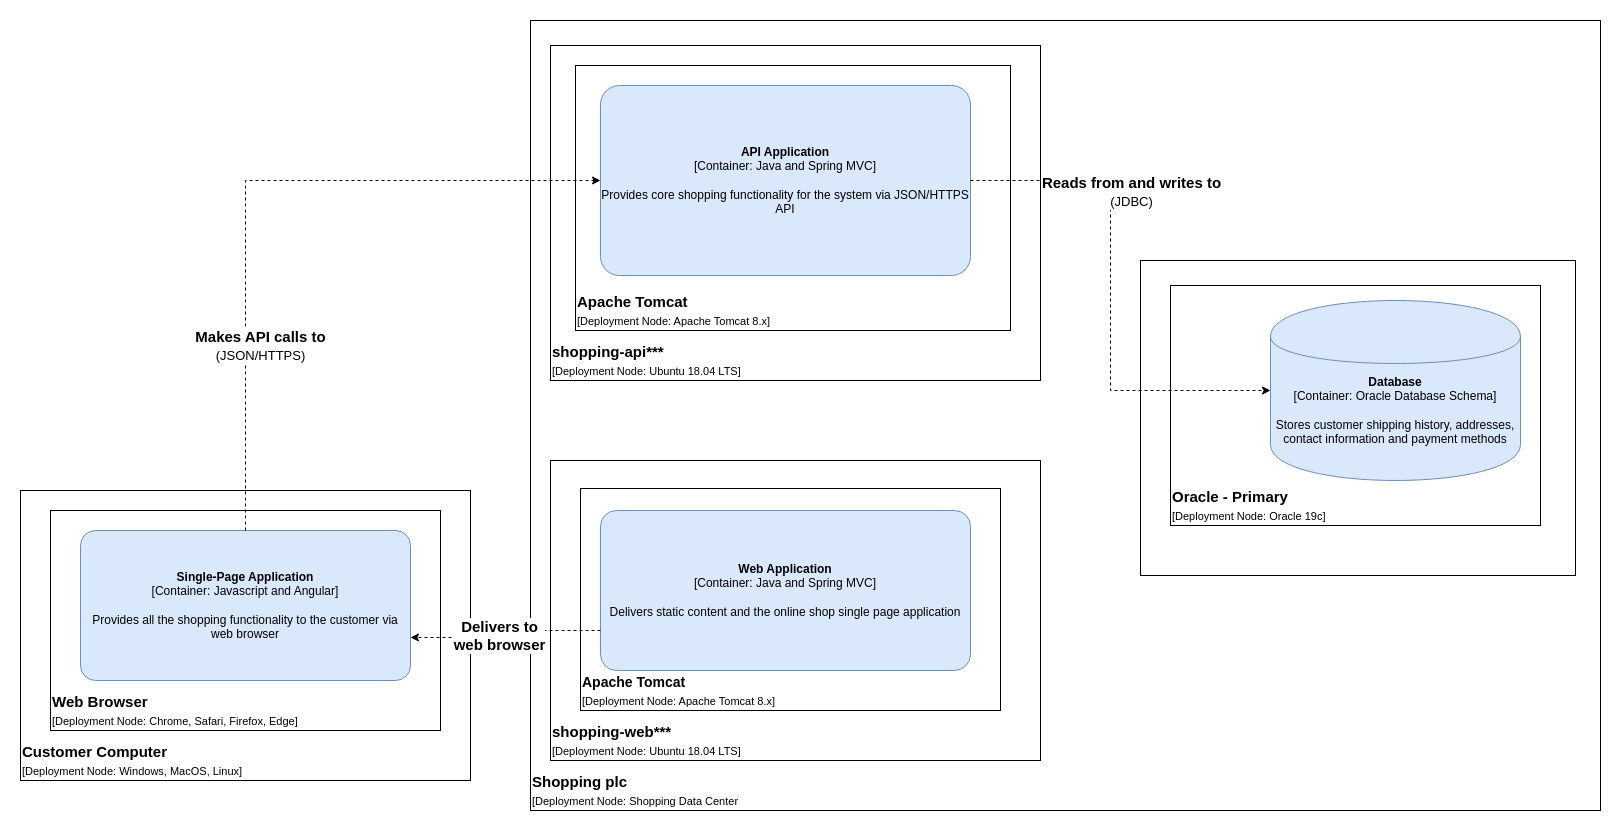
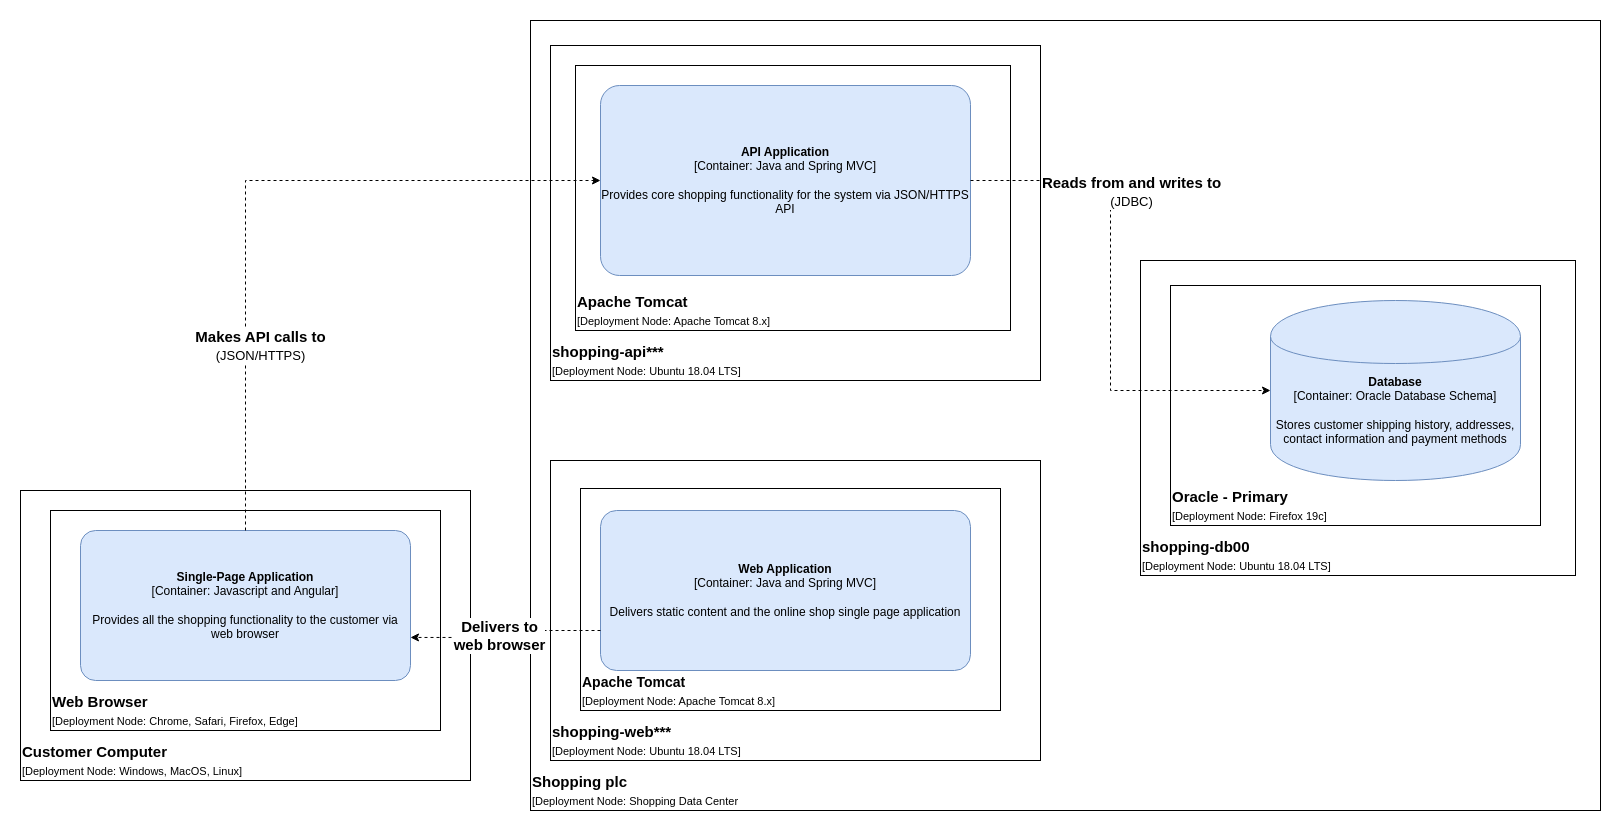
  <mxCell id="0" />
  <mxCell id="1" parent="0" />
  <mxCell id="2" value="" style="rounded=0;whiteSpace=wrap;html=1;labelBackgroundColor=none;fontSize=15;" vertex="1" parent="1"><mxGeometry x="530" y="20" width="1070" height="790" as="geometry" /></mxCell>
  <mxCell id="3" value="&lt;b&gt;Shopping plc&lt;/b&gt;&lt;br&gt;&lt;font style=&quot;font-size: 11px&quot;&gt;[Deployment Node: Shopping Data Center&lt;/font&gt;" style="text;html=1;align=left;verticalAlign=middle;resizable=0;points=[];autosize=1;fontSize=15;" vertex="1" parent="1"><mxGeometry x="530" y="770" width="220" height="40" as="geometry" /></mxCell>
  <mxCell id="4" value="" style="rounded=0;whiteSpace=wrap;html=1;labelBackgroundColor=none;fontSize=15;" vertex="1" parent="1"><mxGeometry x="550" y="460" width="490" height="300" as="geometry" /></mxCell>
  <mxCell id="5" value="&lt;b&gt;shopping-web***&lt;/b&gt;&lt;br&gt;&lt;font style=&quot;font-size: 11px&quot;&gt;[Deployment Node: Ubuntu 18.04 LTS]&lt;/font&gt;" style="text;html=1;align=left;verticalAlign=middle;resizable=0;points=[];autosize=1;fontSize=15;" vertex="1" parent="1"><mxGeometry x="550" y="720" width="200" height="40" as="geometry" /></mxCell>
  <mxCell id="6" value="" style="rounded=0;whiteSpace=wrap;html=1;labelBackgroundColor=none;fontSize=15;" vertex="1" parent="1"><mxGeometry x="580" y="488" width="420" height="222" as="geometry" /></mxCell>
  <mxCell id="7" value="&lt;b&gt;Web Application&lt;/b&gt;&lt;br&gt;&lt;div&gt;[Container: Java and Spring MVC&lt;span&gt;]&lt;/span&gt;&lt;/div&gt;&lt;br&gt;&lt;div&gt;Delivers static content and the online shop single page application&lt;/div&gt;" style="rounded=1;whiteSpace=wrap;html=1;labelBackgroundColor=none;fillColor=#dae8fc;fontColor=#000000;align=center;arcSize=10;strokeColor=#6c8ebf;points=[[0.25,0,0],[0.5,0,0],[0.75,0,0],[1,0.25,0],[1,0.5,0],[1,0.75,0],[0.75,1,0],[0.5,1,0],[0.25,1,0],[0,0.75,0],[0,0.5,0],[0,0.25,0]];" vertex="1" parent="1"><mxGeometry x="600" y="510" width="370" height="160" as="geometry" /></mxCell>
  <mxCell id="8" value="&lt;b style=&quot;font-size: 14px&quot;&gt;&lt;span style=&quot;font-size: 14px&quot;&gt;Apache&lt;/span&gt;&lt;font style=&quot;font-size: 14px&quot;&gt; Tomcat&lt;/font&gt;&lt;/b&gt;&lt;font style=&quot;font-size: 14px&quot;&gt;&lt;br&gt;&lt;/font&gt;&lt;font style=&quot;font-size: 11px&quot;&gt;[Deployment Node: Apache Tomcat 8.x]&lt;/font&gt;" style="text;html=1;align=left;verticalAlign=middle;resizable=0;points=[];autosize=1;fontSize=15;" vertex="1" parent="1"><mxGeometry x="580" y="670" width="210" height="40" as="geometry" /></mxCell>
  <mxCell id="9" value="" style="rounded=0;whiteSpace=wrap;html=1;labelBackgroundColor=none;fontSize=15;align=left;" vertex="1" parent="1"><mxGeometry x="1140" y="260" width="435" height="315" as="geometry" /></mxCell>
+ <mxCell id="10" value="&lt;b&gt;shopping-db00&lt;/b&gt;&lt;br&gt;&lt;font style=&quot;font-size: 11px&quot;&gt;[Deployment Node: Ubuntu 18.04 LTS]&lt;/font&gt;" style="text;html=1;align=left;verticalAlign=middle;resizable=0;points=[];autosize=1;fontSize=15;" vertex="1" parent="1"><mxGeometry x="1140" y="535" width="200" height="40" as="geometry" /></mxCell>
  <mxCell id="11" value="" style="rounded=0;whiteSpace=wrap;html=1;labelBackgroundColor=none;fontSize=15;align=left;" vertex="1" parent="1"><mxGeometry x="1170" y="285" width="370" height="240" as="geometry" /></mxCell>
  <mxCell id="12" value="&lt;span&gt;&lt;b&gt;Database&lt;/b&gt;&lt;/span&gt;&lt;div&gt;[Container: Oracle Database Schema]&lt;/div&gt;&lt;br&gt;&lt;div&gt;Stores customer shipping history, addresses, contact information and payment methods&lt;/div&gt;" style="shape=cylinder;whiteSpace=wrap;html=1;boundedLbl=1;rounded=0;labelBackgroundColor=none;fillColor=#dae8fc;fontSize=12;fontColor=#000000;align=center;strokeColor=#6c8ebf;points=[[0.5,0,0],[1,0.25,0],[1,0.5,0],[1,0.75,0],[0.5,1,0],[0,0.75,0],[0,0.5,0],[0,0.25,0]];" vertex="1" parent="1"><mxGeometry x="1270" y="300" width="250" height="180" as="geometry" /></mxCell>
- <mxCell id="13" value="&lt;b&gt;Oracle - Primary&lt;/b&gt;&lt;br&gt;&lt;font style=&quot;font-size: 11px&quot;&gt;[Deployment Node: Oracle 19c]&lt;/font&gt;" style="text;html=1;align=left;verticalAlign=middle;resizable=0;points=[];autosize=1;fontSize=15;" vertex="1" parent="1"><mxGeometry x="1170" y="485" width="170" height="40" as="geometry" /></mxCell>
+ <mxCell id="13" value="&lt;b&gt;Oracle - Primary&lt;/b&gt;&lt;br&gt;&lt;font style=&quot;font-size: 11px&quot;&gt;[Deployment Node: Firefox 19c]&lt;/font&gt;" style="text;html=1;align=left;verticalAlign=middle;resizable=0;points=[];autosize=1;fontSize=15;" vertex="1" parent="1"><mxGeometry x="1170" y="485" width="170" height="40" as="geometry" /></mxCell>
  <mxCell id="14" value="" style="rounded=0;whiteSpace=wrap;html=1;labelBackgroundColor=none;fontSize=15;align=left;" vertex="1" parent="1"><mxGeometry x="550" y="45" width="490" height="335" as="geometry" /></mxCell>
  <mxCell id="15" value="&lt;b&gt;shopping-api***&lt;/b&gt;&lt;br&gt;&lt;font style=&quot;font-size: 11px&quot;&gt;[Deployment Node: Ubuntu 18.04 LTS]&lt;/font&gt;" style="text;html=1;align=left;verticalAlign=middle;resizable=0;points=[];autosize=1;fontSize=15;" vertex="1" parent="1"><mxGeometry x="550" y="340" width="200" height="40" as="geometry" /></mxCell>
  <mxCell id="16" value="" style="rounded=0;whiteSpace=wrap;html=1;labelBackgroundColor=none;fontSize=15;align=left;" vertex="1" parent="1"><mxGeometry x="575" y="65" width="435" height="265" as="geometry" /></mxCell>
  <mxCell id="17" value="&lt;b&gt;Apache Tomcat&lt;/b&gt;&lt;br&gt;&lt;font style=&quot;font-size: 11px&quot;&gt;[Deployment Node: Apache Tomcat 8.x]&lt;/font&gt;" style="text;html=1;align=left;verticalAlign=middle;resizable=0;points=[];autosize=1;fontSize=15;" vertex="1" parent="1"><mxGeometry x="575" y="290" width="210" height="40" as="geometry" /></mxCell>
  <mxCell id="18" value="&lt;span&gt;&lt;b&gt;API Application&lt;br&gt;&lt;/b&gt;[Container: Java and Spring MVC&lt;/span&gt;&lt;span&gt;]&lt;/span&gt;&lt;br&gt;&lt;br&gt;&lt;div&gt;Provides core shopping functionality for the system via JSON/HTTPS API&lt;/div&gt;" style="rounded=1;whiteSpace=wrap;html=1;labelBackgroundColor=none;fillColor=#dae8fc;fontColor=#000000;align=center;arcSize=10;strokeColor=#6c8ebf;points=[[0.25,0,0],[0.5,0,0],[0.75,0,0],[1,0.25,0],[1,0.5,0],[1,0.75,0],[0.75,1,0],[0.5,1,0],[0.25,1,0],[0,0.75,0],[0,0.5,0],[0,0.25,0]];" vertex="1" parent="1"><mxGeometry x="600" y="85" width="370" height="190" as="geometry" /></mxCell>
  <mxCell id="19" style="edgeStyle=orthogonalEdgeStyle;rounded=0;orthogonalLoop=1;jettySize=auto;html=1;exitX=1;exitY=0.5;exitDx=0;exitDy=0;exitPerimeter=0;entryX=0;entryY=0.5;entryDx=0;entryDy=0;entryPerimeter=0;dashed=1;fontSize=15;" edge="1" parent="1" source="18" target="12"><mxGeometry relative="1" as="geometry"><Array as="points"><mxPoint x="1110" y="180" /><mxPoint x="1110" y="390" /></Array></mxGeometry></mxCell>
  <mxCell id="20" value="&lt;b&gt;Reads from and writes to&lt;/b&gt;&lt;br&gt;&lt;font style=&quot;font-size: 13px&quot;&gt;(JDBC)&lt;/font&gt;" style="edgeLabel;html=1;align=center;verticalAlign=middle;resizable=0;points=[];fontSize=15;" vertex="1" connectable="0" parent="19"><mxGeometry x="0.363" y="2" relative="1" as="geometry"><mxPoint x="18" y="-198" as="offset" /></mxGeometry></mxCell>
  <mxCell id="21" value="" style="rounded=0;whiteSpace=wrap;html=1;labelBackgroundColor=none;fontSize=15;align=left;" vertex="1" parent="1"><mxGeometry x="20" y="490" width="450" height="290" as="geometry" /></mxCell>
  <mxCell id="22" value="&lt;b&gt;Customer Computer&lt;/b&gt;&lt;br&gt;&lt;font style=&quot;font-size: 11px&quot;&gt;[Deployment Node: Windows, MacOS, Linux]&lt;/font&gt;" style="text;html=1;align=left;verticalAlign=middle;resizable=0;points=[];autosize=1;fontSize=15;" vertex="1" parent="1"><mxGeometry x="20" y="740" width="240" height="40" as="geometry" /></mxCell>
  <mxCell id="23" value="" style="rounded=0;whiteSpace=wrap;html=1;labelBackgroundColor=none;fontSize=15;align=left;" vertex="1" parent="1"><mxGeometry x="50" y="510" width="390" height="220" as="geometry" /></mxCell>
  <mxCell id="24" value="&lt;b&gt;Web Browser&lt;/b&gt;&lt;br&gt;&lt;font style=&quot;font-size: 11px&quot;&gt;[Deployment Node: Chrome, Safari, Firefox, Edge]&lt;/font&gt;" style="text;html=1;align=left;verticalAlign=middle;resizable=0;points=[];autosize=1;fontSize=15;" vertex="1" parent="1"><mxGeometry x="50" y="690" width="260" height="40" as="geometry" /></mxCell>
  <mxCell id="25" value="&lt;b&gt;Single-Page Application&lt;/b&gt;&lt;br&gt;&lt;div&gt;[Container: Javascript and Angular&lt;span&gt;]&lt;/span&gt;&lt;/div&gt;&lt;br&gt;&lt;div&gt;Provides all the shopping functionality to the customer via web browser&lt;/div&gt;" style="rounded=1;whiteSpace=wrap;html=1;labelBackgroundColor=none;fillColor=#dae8fc;fontColor=#000000;align=center;arcSize=10;strokeColor=#6c8ebf;points=[[0.25,0,0],[0.5,0,0],[0.75,0,0],[1,0.25,0],[1,0.5,0],[1,0.75,0],[0.75,1,0],[0.5,1,0],[0.25,1,0],[0,0.75,0],[0,0.5,0],[0,0.25,0]];" vertex="1" parent="1"><mxGeometry x="80" y="530" width="330" height="150" as="geometry" /></mxCell>
  <mxCell id="26" style="edgeStyle=orthogonalEdgeStyle;rounded=0;orthogonalLoop=1;jettySize=auto;html=1;exitX=0;exitY=0.75;exitDx=0;exitDy=0;exitPerimeter=0;entryX=1;entryY=0.713;entryDx=0;entryDy=0;entryPerimeter=0;dashed=1;fontSize=15;" edge="1" parent="1" source="7" target="25"><mxGeometry relative="1" as="geometry" /></mxCell>
  <mxCell id="27" value="Delivers to&lt;br&gt;web browser" style="edgeLabel;html=1;align=center;verticalAlign=middle;resizable=0;points=[];fontSize=15;fontStyle=1" vertex="1" connectable="0" parent="26"><mxGeometry x="0.25" relative="1" as="geometry"><mxPoint x="14.5" y="-1.99" as="offset" /></mxGeometry></mxCell>
  <mxCell id="28" style="edgeStyle=orthogonalEdgeStyle;rounded=0;orthogonalLoop=1;jettySize=auto;html=1;exitX=0.5;exitY=0;exitDx=0;exitDy=0;exitPerimeter=0;entryX=0;entryY=0.5;entryDx=0;entryDy=0;entryPerimeter=0;dashed=1;fontSize=15;" edge="1" parent="1" source="25" target="18"><mxGeometry relative="1" as="geometry" /></mxCell>
  <mxCell id="29" value="&lt;b&gt;Makes API calls to&lt;/b&gt;&lt;br&gt;&lt;font style=&quot;font-size: 13px&quot;&gt;(JSON/HTTPS)&lt;/font&gt;" style="edgeLabel;html=1;align=center;verticalAlign=middle;resizable=0;points=[];fontSize=15;" vertex="1" connectable="0" parent="28"><mxGeometry x="-0.348" y="-7" relative="1" as="geometry"><mxPoint x="7" y="44" as="offset" /></mxGeometry></mxCell>
